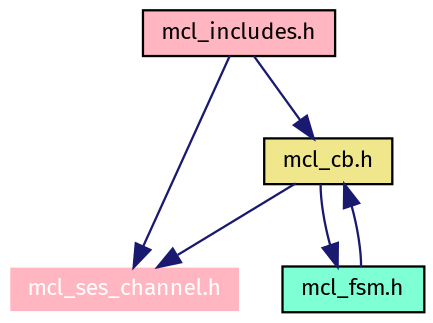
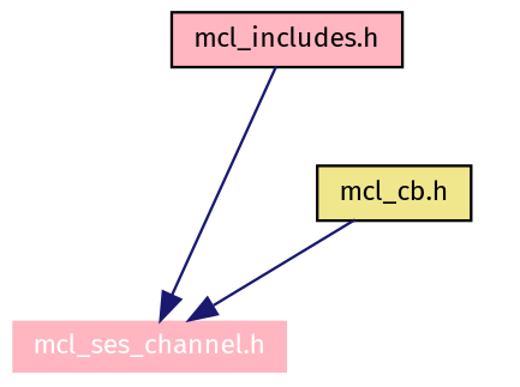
  digraph {
    fontname="Fira Sans"
    node [color=black fillcolor=lightpink fontname="Fira Sans" fontsize=10 shape=record style=filled]
    edge [color=midnightblue fontname="Fira Sans" fontsize=10 labelfontname=Helvetica labelfontsize=10 style=solid]
    n1 [color=white fontcolor=white height=0.2 label="mcl_ses_channel.h" width=0.4]
    n2 [fillcolor=khaki height=0.2 label="mcl_cb.h" width=0.4]
-   n3 [fillcolor=aquamarine height=0.2 label="mcl_fsm.h" width=0.4]
    n4 [height=0.2 label="mcl_includes.h" width=0.4]
    n2 -> n1
-   n2 -> n3
-   n3 -> n2
    n4 -> n1
-   n4 -> n2
  }
